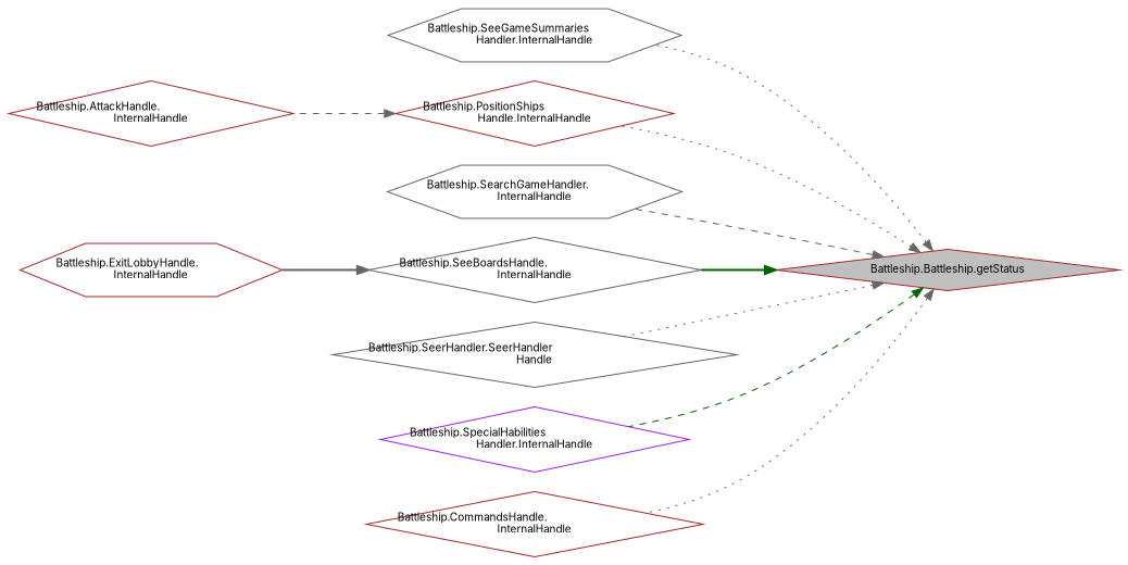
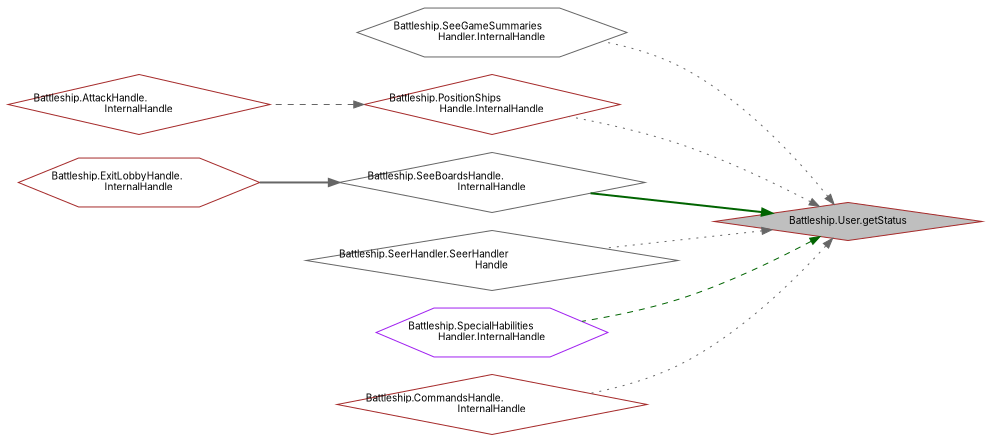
  digraph {
    fontname=Inter
    rankdir=RL
    node [color=brown fillcolor=white fontname=Inter fontsize=10 shape=diamond style=filled]
    edge [color=gray40 dir=back fontname=Inter fontsize=10 labelfontname=Helvetica labelfontsize=10 style=dotted]
-   n1 [fillcolor=grey75 fontcolor=black height=0.2 label="Battleship.Battleship.getStatus" width=0.4]
+   n1 [fillcolor=grey75 fontcolor=black height=0.2 label="Battleship.User.getStatus" width=0.4]
    n2 [color=gray40 height=0.2 label="Battleship.SeeGameSummaries\lHandler.InternalHandle" shape=hexagon width=0.4]
    n3 [height=0.2 label="Battleship.PositionShips\lHandle.InternalHandle" width=0.4]
-   n4 [color=gray40 height=0.2 label="Battleship.SearchGameHandler.\lInternalHandle" shape=hexagon width=0.4]
    n5 [color=gray40 height=0.2 label="Battleship.SeeBoardsHandle.\lInternalHandle" width=0.4]
    n6 [color=gray40 height=0.2 label="Battleship.SeerHandler.SeerHandler\lHandle" width=0.4]
-   n7 [color=purple height=0.2 label="Battleship.SpecialHabilities\lHandler.InternalHandle" width=0.4]
+   n7 [color=purple height=0.2 label="Battleship.SpecialHabilities\lHandler.InternalHandle" shape=hexagon width=0.4]
    n8 [height=0.2 label="Battleship.CommandsHandle.\lInternalHandle" width=0.4]
    n9 [height=0.2 label="Battleship.ExitLobbyHandle.\lInternalHandle" shape=hexagon width=0.4]
    n10 [height=0.2 label="Battleship.AttackHandle.\lInternalHandle" width=0.4]
    n1 -> n2
    n1 -> n3
-   n1 -> n4 [style=dashed]
    n1 -> n5 [color=darkgreen style=bold]
    n1 -> n6
    n1 -> n7 [color=darkgreen style=dashed]
    n1 -> n8
    n3 -> n10 [style=dashed]
    n5 -> n9 [style=bold]
  }
